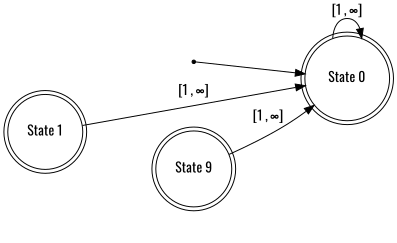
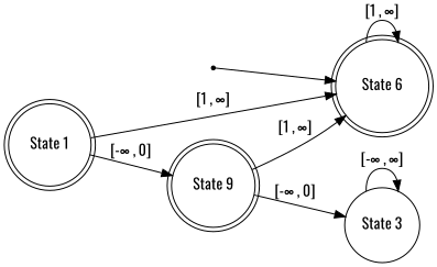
  digraph {
    fontname=Oswald
    rankdir=LR
    node [fontname=Oswald shape=doublecircle]
    edge [fontname=Oswald]
-   "State 0"
+   "State 0" [label="State 6"]
    "State 1"
    n3 [label="State 9"]
+   "State 3" [shape=circle]
    start [shape=point]
    "State 0" -> "State 0" [label="[1 , ∞]"]
    "State 1" -> "State 0" [label="[1 , ∞]"]
+   "State 1" -> n3 [label="[-∞ , 0]"]
    n3 -> "State 0" [label="[1 , ∞]"]
+   n3 -> "State 3" [label="[-∞ , 0]"]
+   "State 3" -> "State 3" [label="[-∞ , ∞]"]
    start -> "State 0"
  }
